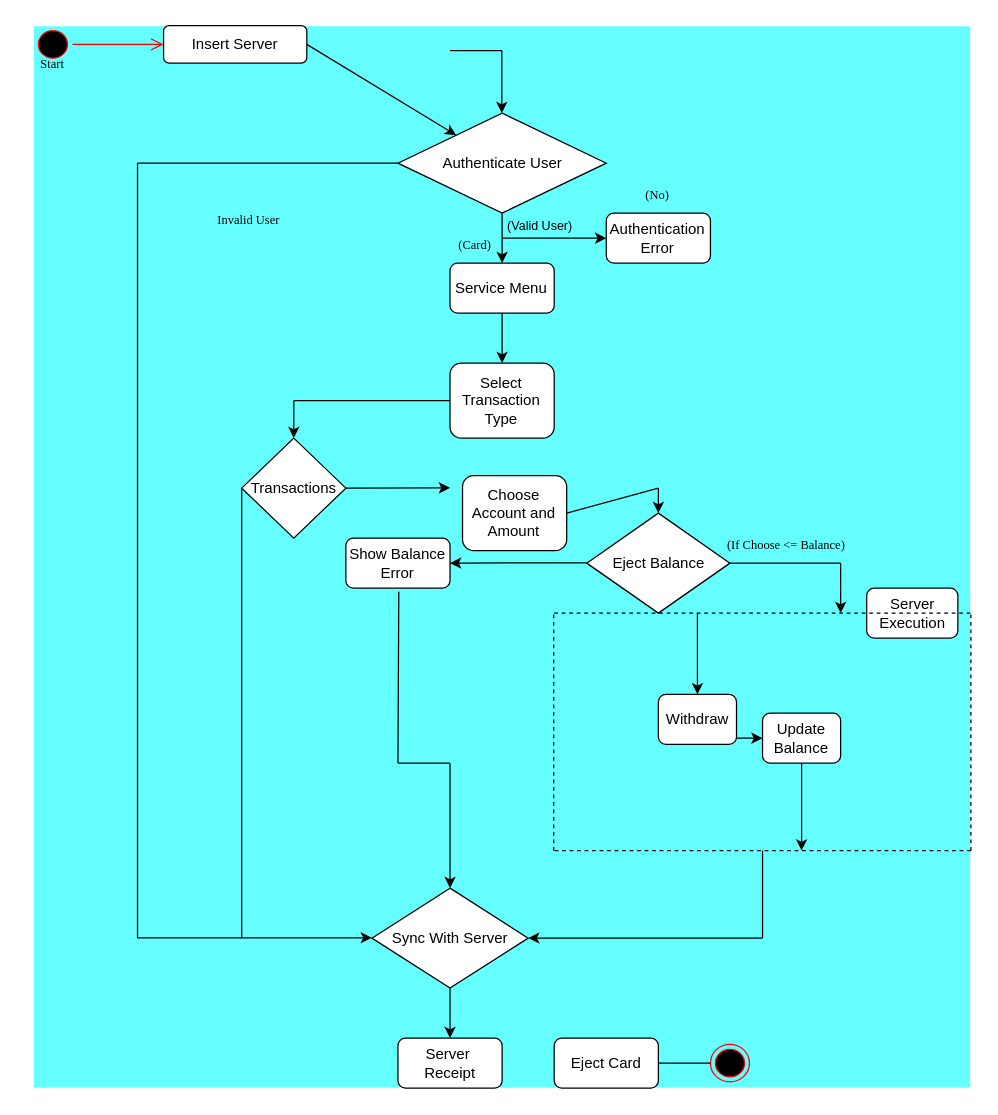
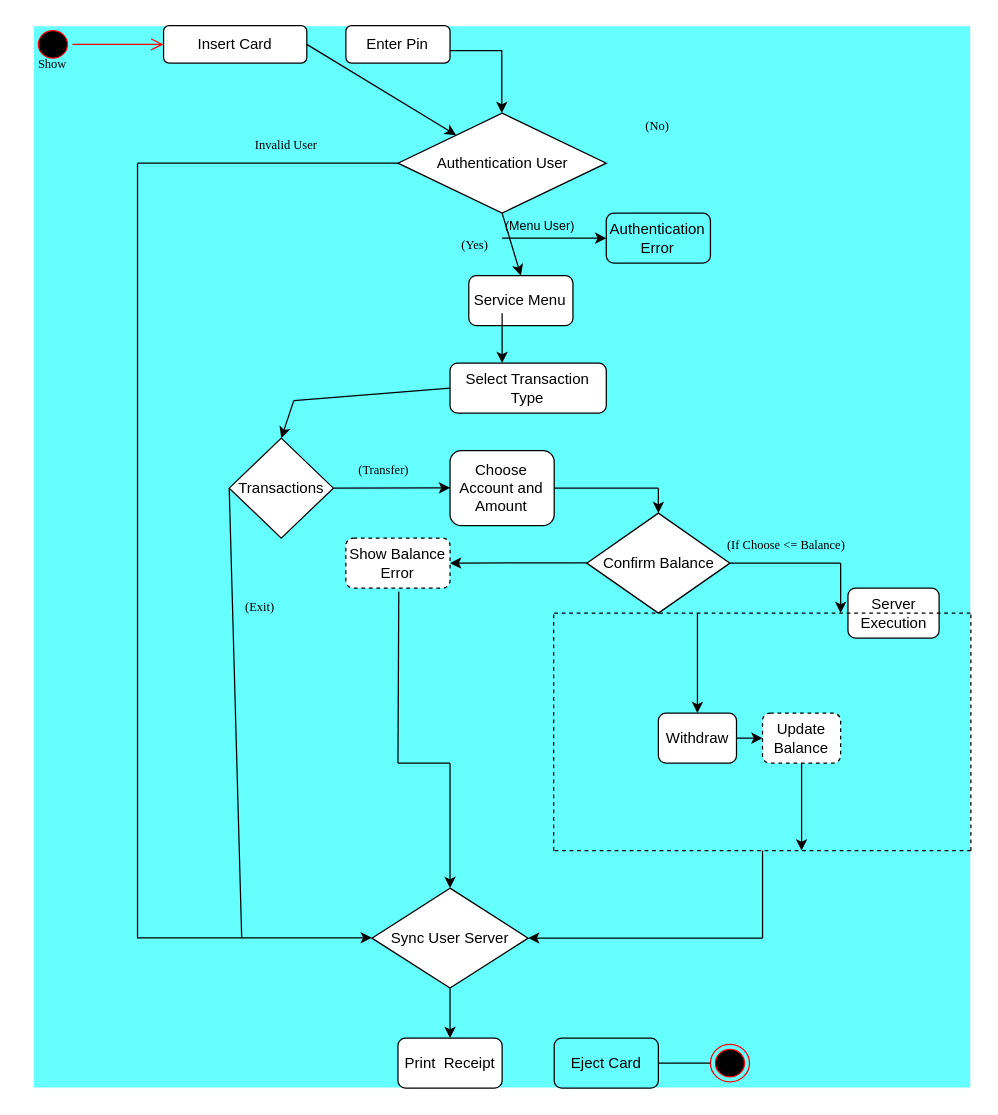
  <mxCell id="0" />
  <mxCell id="1" parent="0" />
  <mxCell id="2" value="" style="group;fillColor=#66FFFF;strokeColor=#FFFFFF;" parent="1" vertex="1" connectable="0"><mxGeometry width="750" height="850" as="geometry" x="26" y="20" /></mxCell>
  <mxCell id="3" value="" style="endArrow=none;html=1;rounded=0;fontSize=12;" parent="2" edge="1"><mxGeometry width="50" height="50" relative="1" as="geometry"><mxPoint x="83.333" y="110" as="sourcePoint" /><mxPoint x="83.333" y="730" as="targetPoint" /></mxGeometry></mxCell>
  <mxCell id="4" value="" style="endArrow=classic;html=1;rounded=0;fontSize=12;" parent="2" edge="1"><mxGeometry width="50" height="50" relative="1" as="geometry"><mxPoint x="83.333" y="729.71" as="sourcePoint" /><mxPoint x="270.833" y="729.71" as="targetPoint" /></mxGeometry></mxCell>
  <mxCell id="5" value="" style="ellipse;html=1;shape=startState;fillColor=#000000;strokeColor=#ff0000;container=0;" parent="2" vertex="1"><mxGeometry width="31.25" height="30" as="geometry" /></mxCell>
- <mxCell id="6" value="Insert Server" style="rounded=1;whiteSpace=wrap;html=1;container=0;" parent="2" vertex="1"><mxGeometry x="104.167" width="114.583" height="30" as="geometry" /></mxCell>
+ <mxCell id="6" value="Insert Card" style="rounded=1;whiteSpace=wrap;html=1;container=0;" parent="2" vertex="1"><mxGeometry x="104.167" width="114.583" height="30" as="geometry" /></mxCell>
+ <mxCell id="7" value="Enter Pin" style="rounded=1;whiteSpace=wrap;html=1;container=0;" parent="2" vertex="1"><mxGeometry x="250.0" width="83.333" height="30" as="geometry" /></mxCell>
  <mxCell id="8" value="" style="edgeStyle=orthogonalEdgeStyle;html=1;verticalAlign=bottom;endArrow=open;endSize=8;strokeColor=#ff0000;rounded=0;entryX=0;entryY=0.5;entryDx=0;entryDy=0;" parent="2" source="5" target="6" edge="1"><mxGeometry relative="1" as="geometry"><mxPoint x="93.75" y="15" as="targetPoint" /></mxGeometry></mxCell>
  <mxCell id="9" value="" style="endArrow=classic;html=1;rounded=0;exitX=1;exitY=0.5;exitDx=0;exitDy=0;" parent="2" source="6" target="10" edge="1"><mxGeometry width="50" height="50" relative="1" as="geometry"><mxPoint x="218.75" y="20" as="sourcePoint" /><mxPoint x="250.0" y="15" as="targetPoint" /></mxGeometry></mxCell>
- <mxCell id="10" value="Authenticate User" style="rhombus;whiteSpace=wrap;html=1;fontSize=12;container=0;" parent="2" vertex="1"><mxGeometry x="291.667" y="70" width="166.667" height="80" as="geometry" /></mxCell>
+ <mxCell id="10" value="Authentication User" style="rhombus;whiteSpace=wrap;html=1;fontSize=12;container=0;" parent="2" vertex="1"><mxGeometry x="291.667" y="70" width="166.667" height="80" as="geometry" /></mxCell>
  <mxCell id="11" value="" style="endArrow=none;html=1;rounded=0;fontSize=12;" parent="2" edge="1"><mxGeometry width="50" height="50" relative="1" as="geometry"><mxPoint x="333.333" y="20" as="sourcePoint" /><mxPoint x="375" y="20" as="targetPoint" /></mxGeometry></mxCell>
  <mxCell id="12" value="" style="endArrow=classic;html=1;rounded=0;fontSize=12;" parent="2" edge="1"><mxGeometry width="50" height="50" relative="1" as="geometry"><mxPoint x="374.75" y="20" as="sourcePoint" /><mxPoint x="374.75" y="70" as="targetPoint" /></mxGeometry></mxCell>
- <mxCell id="13" value="Service Menu" style="rounded=1;whiteSpace=wrap;html=1;container=0;" parent="2" vertex="1"><mxGeometry x="333.333" y="190" width="83.333" height="40" as="geometry" /></mxCell>
- <mxCell id="14" value="Authentication Error" style="rounded=1;whiteSpace=wrap;html=1;container=0;" parent="2" vertex="1"><mxGeometry x="458.333" y="150" width="83.333" height="40" as="geometry" /></mxCell>
- <mxCell id="15" value="Select Transaction Type" style="rounded=1;whiteSpace=wrap;html=1;container=0;" parent="2" vertex="1"><mxGeometry x="333.333" y="270" width="83.333" height="60" as="geometry" /></mxCell>
- <mxCell id="16" value="Transactions" style="rhombus;whiteSpace=wrap;html=1;fontSize=12;container=0;" parent="2" vertex="1"><mxGeometry x="166.667" y="330" width="83.333" height="80" as="geometry" /></mxCell>
- <mxCell id="17" value="Choose Account and Amount" style="rounded=1;whiteSpace=wrap;html=1;container=0;" parent="2" vertex="1"><mxGeometry x="343.333" y="360" width="83.333" height="60" as="geometry" /></mxCell>
- <mxCell id="18" value="Eject Balance" style="rhombus;whiteSpace=wrap;html=1;fontSize=12;container=0;" parent="2" vertex="1"><mxGeometry x="442.708" y="390" width="114.583" height="80" as="geometry" /></mxCell>
- <mxCell id="19" value="Server Execution" style="rounded=1;whiteSpace=wrap;html=1;container=0;" parent="2" vertex="1"><mxGeometry x="666.667" y="450" width="72.917" height="40" as="geometry" /></mxCell>
- <mxCell id="20" value="Show Balance Error" style="rounded=1;whiteSpace=wrap;html=1;container=0;" parent="2" vertex="1"><mxGeometry x="250.0" y="410" width="83.333" height="40" as="geometry" /></mxCell>
- <mxCell id="21" value="Sync With Server" style="rhombus;whiteSpace=wrap;html=1;fontSize=12;container=0;" parent="2" vertex="1"><mxGeometry x="270.833" y="690" width="125.0" height="80" as="geometry" /></mxCell>
- <mxCell id="22" value="Withdraw" style="rounded=1;whiteSpace=wrap;html=1;container=0;" parent="2" vertex="1"><mxGeometry x="500.0" y="535" width="62.5" height="40" as="geometry" /></mxCell>
- <mxCell id="23" value="Update Balance" style="rounded=1;whiteSpace=wrap;html=1;container=0;" parent="2" vertex="1"><mxGeometry x="583.333" y="550" width="62.5" height="40" as="geometry" /></mxCell>
+ <mxCell id="13" value="Service Menu" style="rounded=1;whiteSpace=wrap;html=1;container=0;" parent="2" vertex="1"><mxGeometry x="348.333" y="200" width="83.333" height="40" as="geometry" /></mxCell>
+ <mxCell id="14" value="Authentication Error" style="rounded=1;whiteSpace=wrap;html=1;container=0;fillColor=#66ffff;" parent="2" vertex="1"><mxGeometry x="458.333" y="150" width="83.333" height="40" as="geometry" /></mxCell>
+ <mxCell id="15" value="Select Transaction Type" style="rounded=1;whiteSpace=wrap;html=1;container=0;" parent="2" vertex="1"><mxGeometry x="333.333" y="270" width="125" height="40" as="geometry" /></mxCell>
+ <mxCell id="16" value="Transactions" style="rhombus;whiteSpace=wrap;html=1;fontSize=12;container=0;" parent="2" vertex="1"><mxGeometry x="156.667" y="330" width="83.333" height="80" as="geometry" /></mxCell>
+ <mxCell id="17" value="Choose Account and Amount" style="rounded=1;whiteSpace=wrap;html=1;container=0;" parent="2" vertex="1"><mxGeometry x="333.333" y="340" width="83.333" height="60" as="geometry" /></mxCell>
+ <mxCell id="18" value="Confirm Balance" style="rhombus;whiteSpace=wrap;html=1;fontSize=12;container=0;" parent="2" vertex="1"><mxGeometry x="442.708" y="390" width="114.583" height="80" as="geometry" /></mxCell>
+ <mxCell id="19" value="Server Execution" style="rounded=1;whiteSpace=wrap;html=1;container=0;" parent="2" vertex="1"><mxGeometry x="651.667" y="450" width="72.917" height="40" as="geometry" /></mxCell>
+ <mxCell id="20" value="Show Balance Error" style="rounded=1;whiteSpace=wrap;html=1;container=0;dashed=1;" parent="2" vertex="1"><mxGeometry x="250.0" y="410" width="83.333" height="40" as="geometry" /></mxCell>
+ <mxCell id="21" value="Sync User Server" style="rhombus;whiteSpace=wrap;html=1;fontSize=12;container=0;" parent="2" vertex="1"><mxGeometry x="270.833" y="690" width="125.0" height="80" as="geometry" /></mxCell>
+ <mxCell id="22" value="Withdraw" style="rounded=1;whiteSpace=wrap;html=1;container=0;" parent="2" vertex="1"><mxGeometry x="500.0" y="550" width="62.5" height="40" as="geometry" /></mxCell>
+ <mxCell id="23" value="Update Balance" style="rounded=1;whiteSpace=wrap;html=1;container=0;dashed=1;" parent="2" vertex="1"><mxGeometry x="583.333" y="550" width="62.5" height="40" as="geometry" /></mxCell>
  <mxCell id="24" value="" style="endArrow=none;html=1;rounded=0;fontSize=12;" parent="2" edge="1"><mxGeometry width="50" height="50" relative="1" as="geometry"><mxPoint x="83.333" y="110" as="sourcePoint" /><mxPoint x="291.667" y="110" as="targetPoint" /></mxGeometry></mxCell>
  <mxCell id="25" value="" style="endArrow=none;html=1;rounded=0;fontSize=12;exitX=0;exitY=0.5;exitDx=0;exitDy=0;" parent="2" source="16" edge="1"><mxGeometry width="50" height="50" relative="1" as="geometry"><mxPoint x="93.75" y="350" as="sourcePoint" /><mxPoint x="166.667" y="730" as="targetPoint" /></mxGeometry></mxCell>
  <mxCell id="26" value="" style="endArrow=classic;html=1;rounded=0;fontSize=12;entryX=0.5;entryY=0;entryDx=0;entryDy=0;" parent="2" target="13" edge="1"><mxGeometry width="50" height="50" relative="1" as="geometry"><mxPoint x="375" y="150" as="sourcePoint" /><mxPoint x="427.083" y="100" as="targetPoint" /></mxGeometry></mxCell>
  <mxCell id="27" value="" style="endArrow=classic;html=1;rounded=0;entryX=0;entryY=0.5;entryDx=0;entryDy=0;" parent="2" target="14" edge="1"><mxGeometry width="50" height="50" relative="1" as="geometry"><mxPoint x="375" y="170" as="sourcePoint" /><mxPoint x="442.708" y="169.9" as="targetPoint" /></mxGeometry></mxCell>
  <mxCell id="28" value="" style="endArrow=classic;html=1;rounded=0;fontSize=12;entryX=0.5;entryY=0;entryDx=0;entryDy=0;" parent="2" edge="1"><mxGeometry width="50" height="50" relative="1" as="geometry"><mxPoint x="375" y="230" as="sourcePoint" /><mxPoint x="375" y="270" as="targetPoint" /></mxGeometry></mxCell>
  <mxCell id="29" value="" style="endArrow=classic;html=1;rounded=0;exitX=1;exitY=0.5;exitDx=0;exitDy=0;" parent="2" source="16" edge="1"><mxGeometry width="50" height="50" relative="1" as="geometry"><mxPoint x="260.417" y="369.76" as="sourcePoint" /><mxPoint x="333.333" y="369.76" as="targetPoint" /></mxGeometry></mxCell>
  <mxCell id="30" value="" style="endArrow=classic;html=1;rounded=0;entryX=0.5;entryY=0;entryDx=0;entryDy=0;" parent="2" target="16" edge="1"><mxGeometry width="50" height="50" relative="1" as="geometry"><mxPoint x="208.333" y="300" as="sourcePoint" /><mxPoint x="291.667" y="290" as="targetPoint" /></mxGeometry></mxCell>
  <mxCell id="31" value="" style="endArrow=none;html=1;rounded=0;fontSize=12;entryX=0;entryY=0.5;entryDx=0;entryDy=0;" parent="2" target="15" edge="1"><mxGeometry width="50" height="50" relative="1" as="geometry"><mxPoint x="208.333" y="300" as="sourcePoint" /><mxPoint x="322.917" y="280" as="targetPoint" /></mxGeometry></mxCell>
  <mxCell id="32" value="" style="endArrow=classic;html=1;rounded=0;entryX=0.5;entryY=0;entryDx=0;entryDy=0;" parent="2" target="18" edge="1"><mxGeometry width="50" height="50" relative="1" as="geometry"><mxPoint x="500.0" y="370" as="sourcePoint" /><mxPoint x="645.833" y="329.51" as="targetPoint" /></mxGeometry></mxCell>
  <mxCell id="33" value="" style="endArrow=classic;html=1;rounded=0;fontSize=12;entryX=1;entryY=0.5;entryDx=0;entryDy=0;" parent="2" target="20" edge="1"><mxGeometry width="50" height="50" relative="1" as="geometry"><mxPoint x="442.708" y="429.74" as="sourcePoint" /><mxPoint x="359.375" y="429.6" as="targetPoint" /></mxGeometry></mxCell>
  <mxCell id="34" value="" style="endArrow=none;html=1;rounded=0;fontSize=12;exitX=0.508;exitY=1.07;exitDx=0;exitDy=0;exitPerimeter=0;" parent="2" source="20" edge="1"><mxGeometry width="50" height="50" relative="1" as="geometry"><mxPoint x="291.667" y="470" as="sourcePoint" /><mxPoint x="291.667" y="590" as="targetPoint" /></mxGeometry></mxCell>
  <mxCell id="35" value="" style="endArrow=none;html=1;rounded=0;fontSize=12;" parent="2" edge="1"><mxGeometry width="50" height="50" relative="1" as="geometry"><mxPoint x="333.333" y="590" as="sourcePoint" /><mxPoint x="291.667" y="590" as="targetPoint" /></mxGeometry></mxCell>
  <mxCell id="36" value="" style="endArrow=classic;html=1;rounded=0;fontSize=12;entryX=0.5;entryY=0;entryDx=0;entryDy=0;" parent="2" target="21" edge="1"><mxGeometry width="50" height="50" relative="1" as="geometry"><mxPoint x="333.333" y="590" as="sourcePoint" /><mxPoint x="437.5" y="530" as="targetPoint" /></mxGeometry></mxCell>
  <mxCell id="37" value="" style="endArrow=none;html=1;rounded=0;fontSize=12;entryX=1;entryY=0.5;entryDx=0;entryDy=0;" parent="2" target="17" edge="1"><mxGeometry width="50" height="50" relative="1" as="geometry"><mxPoint x="500.0" y="370" as="sourcePoint" /><mxPoint x="447.917" y="360" as="targetPoint" /></mxGeometry></mxCell>
  <mxCell id="38" value="" style="endArrow=none;dashed=1;html=1;rounded=0;fontSize=12;" parent="2" edge="1"><mxGeometry width="50" height="50" relative="1" as="geometry"><mxPoint x="416.667" y="470" as="sourcePoint" /><mxPoint x="750" y="470" as="targetPoint" /></mxGeometry></mxCell>
  <mxCell id="39" value="" style="endArrow=none;dashed=1;html=1;rounded=0;fontSize=12;" parent="2" edge="1"><mxGeometry width="50" height="50" relative="1" as="geometry"><mxPoint x="750" y="660" as="sourcePoint" /><mxPoint x="750" y="470" as="targetPoint" /></mxGeometry></mxCell>
  <mxCell id="40" value="" style="endArrow=none;dashed=1;html=1;rounded=0;fontSize=12;" parent="2" edge="1"><mxGeometry width="50" height="50" relative="1" as="geometry"><mxPoint x="750" y="660" as="sourcePoint" /><mxPoint x="416.667" y="660" as="targetPoint" /></mxGeometry></mxCell>
  <mxCell id="41" value="" style="endArrow=none;dashed=1;html=1;rounded=0;fontSize=12;" parent="2" edge="1"><mxGeometry width="50" height="50" relative="1" as="geometry"><mxPoint x="416.25" y="660" as="sourcePoint" /><mxPoint x="416.25" y="470" as="targetPoint" /></mxGeometry></mxCell>
  <mxCell id="42" value="" style="endArrow=classic;html=1;rounded=0;fontSize=12;entryX=1;entryY=0.5;entryDx=0;entryDy=0;" parent="2" edge="1"><mxGeometry width="50" height="50" relative="1" as="geometry"><mxPoint x="583.333" y="730" as="sourcePoint" /><mxPoint x="395.833" y="729.92" as="targetPoint" /></mxGeometry></mxCell>
  <mxCell id="43" value="" style="endArrow=classic;html=1;rounded=0;fontSize=12;exitX=0.5;exitY=1;exitDx=0;exitDy=0;" parent="2" source="21" edge="1"><mxGeometry width="50" height="50" relative="1" as="geometry"><mxPoint x="479.167" y="910.08" as="sourcePoint" /><mxPoint x="333.333" y="810" as="targetPoint" /></mxGeometry></mxCell>
- <mxCell id="44" value="Eject Card" style="rounded=1;whiteSpace=wrap;html=1;container=0;" parent="2" vertex="1"><mxGeometry x="416.667" y="810" width="83.333" height="40" as="geometry" /></mxCell>
+ <mxCell id="44" value="Eject Card" style="rounded=1;whiteSpace=wrap;html=1;container=0;fillColor=#66ffff;" parent="2" vertex="1"><mxGeometry x="416.667" y="810" width="83.333" height="40" as="geometry" /></mxCell>
  <mxCell id="45" value="" style="ellipse;html=1;shape=endState;fillColor=#000000;strokeColor=#ff0000;fontSize=12;" parent="2" vertex="1"><mxGeometry x="541.667" y="815" width="31.25" height="30" as="geometry" /></mxCell>
  <mxCell id="46" value="" style="endArrow=none;html=1;rounded=0;fontSize=12;entryX=0;entryY=0.5;entryDx=0;entryDy=0;exitX=1;exitY=0.5;exitDx=0;exitDy=0;" parent="2" source="44" target="45" edge="1"><mxGeometry width="50" height="50" relative="1" as="geometry"><mxPoint x="500.0" y="820" as="sourcePoint" /><mxPoint x="427.083" y="800" as="targetPoint" /></mxGeometry></mxCell>
  <mxCell id="47" value="" style="endArrow=none;html=1;rounded=0;fontSize=12;" parent="2" edge="1"><mxGeometry width="50" height="50" relative="1" as="geometry"><mxPoint x="583.333" y="730" as="sourcePoint" /><mxPoint x="583.333" y="660" as="targetPoint" /></mxGeometry></mxCell>
- <mxCell id="48" value="Server&amp;nbsp; Receipt" style="rounded=1;whiteSpace=wrap;html=1;container=0;" parent="2" vertex="1"><mxGeometry x="291.667" y="810" width="83.333" height="40" as="geometry" /></mxCell>
+ <mxCell id="48" value="Print&amp;nbsp; Receipt" style="rounded=1;whiteSpace=wrap;html=1;container=0;" parent="2" vertex="1"><mxGeometry x="291.667" y="810" width="83.333" height="40" as="geometry" /></mxCell>
  <mxCell id="49" value="" style="endArrow=classic;html=1;rounded=0;fontSize=12;exitX=0.5;exitY=1;exitDx=0;exitDy=0;" parent="2" source="23" edge="1"><mxGeometry width="50" height="50" relative="1" as="geometry"><mxPoint x="541.667" y="650" as="sourcePoint" /><mxPoint x="614.583" y="660" as="targetPoint" /></mxGeometry></mxCell>
  <mxCell id="50" value="" style="endArrow=classic;html=1;rounded=0;fontSize=12;entryX=0.5;entryY=0;entryDx=0;entryDy=0;" parent="2" target="22" edge="1"><mxGeometry width="50" height="50" relative="1" as="geometry"><mxPoint x="531.25" y="470" as="sourcePoint" /><mxPoint x="552.083" y="490" as="targetPoint" /></mxGeometry></mxCell>
  <mxCell id="51" value="" style="endArrow=classic;html=1;rounded=0;fontSize=12;entryX=0;entryY=0.5;entryDx=0;entryDy=0;" parent="2" target="23" edge="1"><mxGeometry width="50" height="50" relative="1" as="geometry"><mxPoint x="562.5" y="570" as="sourcePoint" /><mxPoint x="614.583" y="520" as="targetPoint" /></mxGeometry></mxCell>
- <mxCell id="52" value="&lt;font size=&quot;1&quot;&gt;(Valid User)&lt;/font&gt;" style="text;html=1;align=center;verticalAlign=middle;resizable=0;points=[];autosize=1;strokeColor=none;fillColor=none;fontSize=12;" parent="2" vertex="1"><mxGeometry x="364.583" y="145" width="80" height="30" as="geometry" /></mxCell>
- <mxCell id="53" value="Start" style="text;html=1;align=center;verticalAlign=middle;resizable=0;points=[];autosize=1;strokeColor=none;fillColor=none;fontSize=10;fontFamily=Times New Roman;" parent="2" vertex="1"><mxGeometry x="-5.208" y="15" width="40" height="30" as="geometry" /></mxCell>
+ <mxCell id="52" value="&lt;font size=&quot;1&quot;&gt;(Menu User)&lt;/font&gt;" style="text;html=1;align=center;verticalAlign=middle;resizable=0;points=[];autosize=1;strokeColor=none;fillColor=none;fontSize=12;" parent="2" vertex="1"><mxGeometry x="364.583" y="145" width="80" height="30" as="geometry" /></mxCell>
+ <mxCell id="53" value="Show" style="text;html=1;align=center;verticalAlign=middle;resizable=0;points=[];autosize=1;strokeColor=none;fillColor=none;fontSize=10;fontFamily=Times New Roman;" parent="2" vertex="1"><mxGeometry x="-5.208" y="15" width="40" height="30" as="geometry" /></mxCell>
+ <mxCell id="54" value="(Exit)" style="text;html=1;align=center;verticalAlign=middle;resizable=0;points=[];autosize=1;strokeColor=none;fillColor=none;fontSize=10;fontFamily=Times New Roman;" parent="2" vertex="1"><mxGeometry x="156.25" y="450" width="50" height="30" as="geometry" /></mxCell>
+ <mxCell id="55" value="(Transfer)" style="text;html=1;align=center;verticalAlign=middle;resizable=0;points=[];autosize=1;strokeColor=none;fillColor=none;fontSize=10;fontFamily=Times New Roman;" parent="2" vertex="1"><mxGeometry x="250.0" y="340" width="60" height="30" as="geometry" /></mxCell>
  <mxCell id="56" value="" style="endArrow=none;html=1;rounded=0;fontFamily=Helvetica;fontSize=12;" parent="2" edge="1"><mxGeometry width="50" height="50" relative="1" as="geometry"><mxPoint x="557.292" y="430" as="sourcePoint" /><mxPoint x="645.833" y="430" as="targetPoint" /></mxGeometry></mxCell>
  <mxCell id="57" value="&lt;font style=&quot;font-size: 10px;&quot; face=&quot;Times New Roman&quot;&gt;(If Choose &amp;lt;= Balance)&lt;/font&gt;" style="text;html=1;align=center;verticalAlign=middle;resizable=0;points=[];autosize=1;strokeColor=none;fillColor=none;fontSize=12;fontFamily=Helvetica;" parent="2" vertex="1"><mxGeometry x="552.083" y="400" width="100" height="30" as="geometry" /></mxCell>
  <mxCell id="58" value="" style="endArrow=classic;html=1;rounded=0;fontFamily=Times New Roman;fontSize=10;" parent="2" edge="1"><mxGeometry width="50" height="50" relative="1" as="geometry"><mxPoint x="645.833" y="430" as="sourcePoint" /><mxPoint x="645.833" y="470" as="targetPoint" /></mxGeometry></mxCell>
- <mxCell id="59" value="(No)" style="text;html=1;align=center;verticalAlign=middle;resizable=0;points=[];autosize=1;strokeColor=none;fillColor=none;fontSize=10;fontFamily=Times New Roman;" parent="2" vertex="1"><mxGeometry x="479.167" y="120" width="40" height="30" as="geometry" /></mxCell>
- <mxCell id="60" value="(Card)" style="text;html=1;align=center;verticalAlign=middle;resizable=0;points=[];autosize=1;strokeColor=none;fillColor=none;fontSize=10;fontFamily=Times New Roman;" parent="2" vertex="1"><mxGeometry x="333.333" y="160" width="40" height="30" as="geometry" /></mxCell>
- <mxCell id="61" value="Invalid User" style="text;html=1;align=center;verticalAlign=middle;resizable=0;points=[];autosize=1;strokeColor=none;fillColor=none;fontSize=10;fontFamily=Times New Roman;" parent="2" vertex="1"><mxGeometry x="136.667" y="140" width="70" height="30" as="geometry" /></mxCell>
+ <mxCell id="59" value="(No)" style="text;html=1;align=center;verticalAlign=middle;resizable=0;points=[];autosize=1;strokeColor=none;fillColor=none;fontSize=10;fontFamily=Times New Roman;" parent="2" vertex="1"><mxGeometry x="479.167" y="65" width="40" height="30" as="geometry" /></mxCell>
+ <mxCell id="60" value="(Yes)" style="text;html=1;align=center;verticalAlign=middle;resizable=0;points=[];autosize=1;strokeColor=none;fillColor=none;fontSize=10;fontFamily=Times New Roman;" parent="2" vertex="1"><mxGeometry x="333.333" y="160" width="40" height="30" as="geometry" /></mxCell>
+ <mxCell id="61" value="Invalid User" style="text;html=1;align=center;verticalAlign=middle;resizable=0;points=[];autosize=1;strokeColor=none;fillColor=none;fontSize=10;fontFamily=Times New Roman;" parent="2" vertex="1"><mxGeometry x="166.667" y="80" width="70" height="30" as="geometry" /></mxCell>
